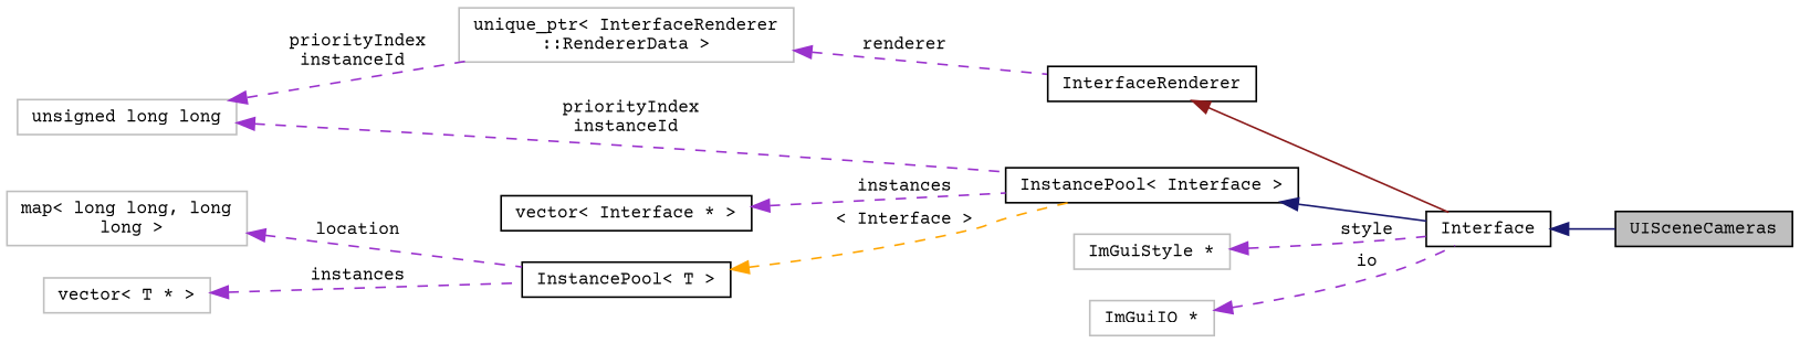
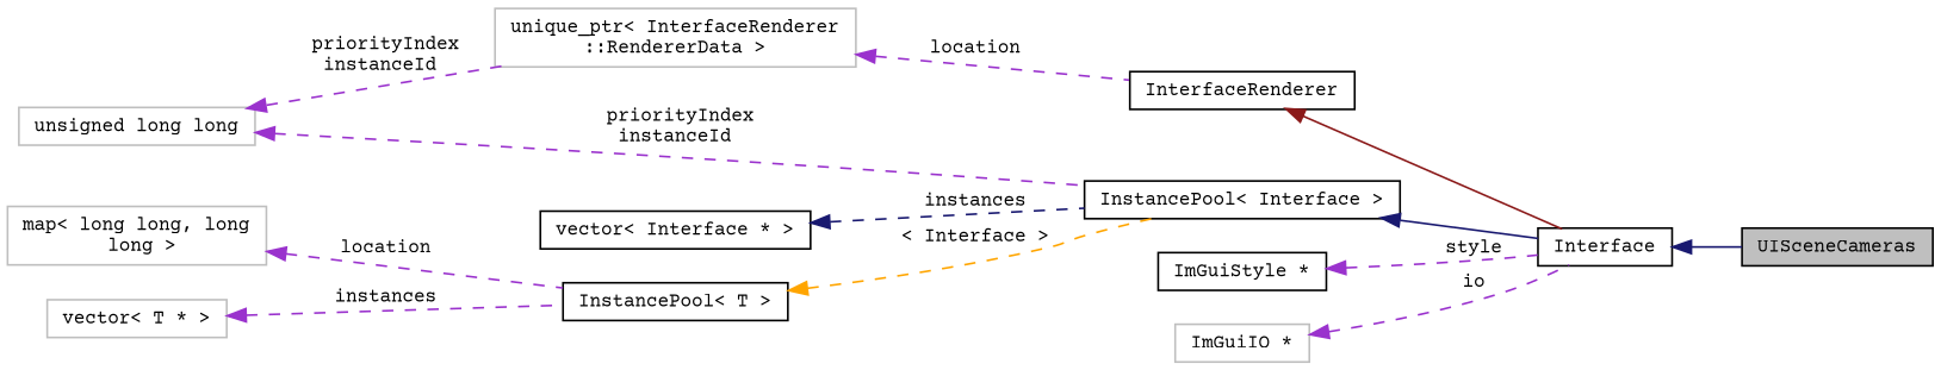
  digraph {
    fontname="Courier Prime"
    rankdir=LR
    node [color=black fillcolor=white fontname="Courier Prime" fontsize=10 shape=record style=filled]
    edge [color=darkorchid3 dir=back fontname="Courier Prime" fontsize=10 labelfontname=Helvetica labelfontsize=10 style=dashed]
    n1 [fillcolor=grey75 fontcolor=black height=0.2 label=UISceneCameras width=0.4]
    n2 [height=0.2 label=Interface width=0.4]
    n3 [height=0.2 label=InterfaceRenderer width=0.4]
    n4 [color=grey75 height=0.2 label="unique_ptr\< InterfaceRenderer\l::RendererData \>" width=0.4]
    n5 [height=0.2 label="InstancePool\< Interface \>" width=0.4]
    n6 [height=0.2 label="vector\< Interface * \>" width=0.4]
    n7 [color=grey75 height=0.2 label="unsigned long long" width=0.4]
    n8 [height=0.2 label="InstancePool\< T \>" width=0.4]
    n9 [color=grey75 height=0.2 label="map\< long long, long\l long \>" width=0.4]
    n10 [color=grey75 height=0.2 label="vector\< T * \>" width=0.4]
-   n11 [color=grey75 height=0.2 label="ImGuiStyle *" width=0.4]
+   n11 [height=0.2 label="ImGuiStyle *" width=0.4]
    n12 [color=grey75 height=0.2 label="ImGuiIO *" width=0.4]
    n2 -> n1 [color=midnightblue style=solid]
    n3 -> n2 [color=firebrick4 style=solid]
-   n4 -> n3 [label=" renderer"]
+   n4 -> n3 [label=" location"]
    n5 -> n2 [color=midnightblue style=solid]
-   n6 -> n5 [label=" instances"]
+   n6 -> n5 [color=midnightblue label=" instances"]
    n7 -> n4 [label=" priorityIndex\ninstanceId"]
    n7 -> n5 [label=" priorityIndex\ninstanceId"]
    n8 -> n5 [color=orange label=" \< Interface \>"]
    n9 -> n8 [label=" location"]
    n10 -> n8 [label=" instances"]
    n11 -> n2 [label=" style"]
    n12 -> n2 [label=" io"]
  }
